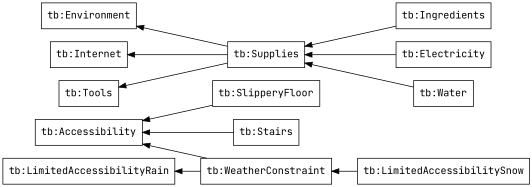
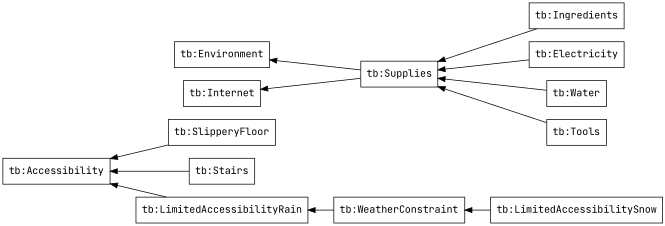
  digraph {
    fontname="JetBrains Mono"
    rankdir=RL
    splines=false
    node [fillcolor=white fontname="JetBrains Mono" shape=box style=filled]
    edge [fontname="JetBrains Mono"]
    "tb:SlipperyFloor"
    "tb:Accessibility"
    "tb:Ingredients"
    "tb:Supplies"
    "tb:Environment"
    "tb:Internet"
    "tb:Electricity"
    "tb:Stairs"
    "tb:WeatherConstraint"
    "tb:LimitedAccessibilityRain"
    "tb:Water"
    "tb:Tools"
    "tb:LimitedAccessibilitySnow"
    "tb:SlipperyFloor" -> "tb:Accessibility"
    "tb:Ingredients" -> "tb:Supplies"
    "tb:Supplies" -> "tb:Environment"
    "tb:Supplies" -> "tb:Internet"
    "tb:Electricity" -> "tb:Supplies"
    "tb:Stairs" -> "tb:Accessibility"
-   "tb:WeatherConstraint" -> "tb:Accessibility"
+   "tb:LimitedAccessibilityRain" -> "tb:Accessibility"
    "tb:WeatherConstraint" -> "tb:LimitedAccessibilityRain"
    "tb:Water" -> "tb:Supplies"
-   "tb:Supplies" -> "tb:Tools"
+   "tb:Tools" -> "tb:Supplies"
    "tb:LimitedAccessibilitySnow" -> "tb:WeatherConstraint"
  }
